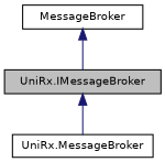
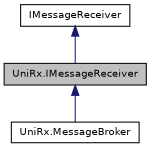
  digraph {
    node [color=black fillcolor=white fontname=Helvetica fontsize=10 shape=record style=filled]
    edge [color=midnightblue dir=back fontname=Helvetica fontsize=10 labelfontname=Helvetica labelfontsize=10 style=solid]
-   n1 [fillcolor=grey75 fontcolor=black height=0.2 label="UniRx.IMessageBroker" width=0.4]
+   n1 [fillcolor=grey75 fontcolor=black height=0.2 label="UniRx.IMessageReceiver" width=0.4]
    n2 [height=0.2 label="UniRx.MessageBroker" width=0.4]
-   n3 [height=0.2 label=MessageBroker width=0.4]
+   n3 [height=0.2 label=IMessageReceiver width=0.4]
    n1 -> n2
    n3 -> n1
  }
